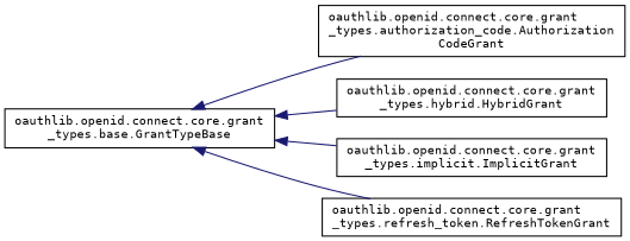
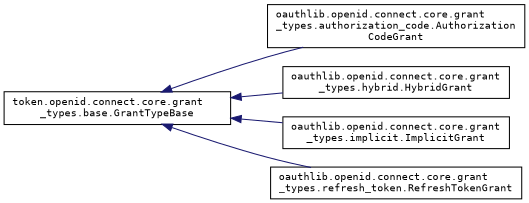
  digraph {
    rankdir=LR
    fontname="DejaVu Sans Mono"
    node [color=black fillcolor=white fontname="DejaVu Sans Mono" fontsize=10 shape=record style=filled]
    edge [color=midnightblue dir=back fontname="DejaVu Sans Mono" fontsize=10 labelfontname=Helvetica labelfontsize=10 style=solid]
-   n1 [height=0.2 label="oauthlib.openid.connect.core.grant\l_types.base.GrantTypeBase" width=0.4]
+   n1 [height=0.2 label="token.openid.connect.core.grant\l_types.base.GrantTypeBase" width=0.4]
    n2 [height=0.2 label="oauthlib.openid.connect.core.grant\l_types.authorization_code.Authorization\lCodeGrant" width=0.4]
    n3 [height=0.2 label="oauthlib.openid.connect.core.grant\l_types.hybrid.HybridGrant" width=0.4]
    n4 [height=0.2 label="oauthlib.openid.connect.core.grant\l_types.implicit.ImplicitGrant" width=0.4]
    n5 [height=0.2 label="oauthlib.openid.connect.core.grant\l_types.refresh_token.RefreshTokenGrant" width=0.4]
    n1 -> n2
    n1 -> n3
    n1 -> n4
    n1 -> n5
  }
